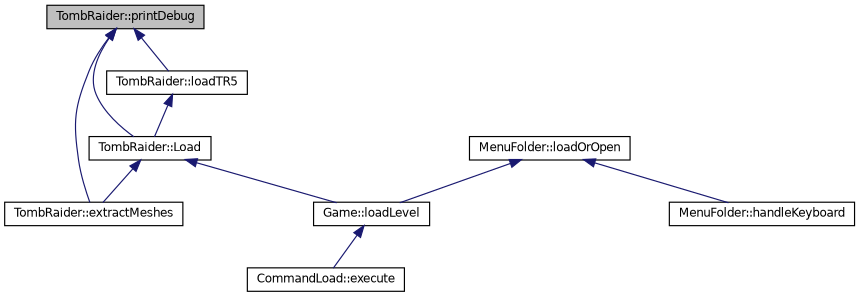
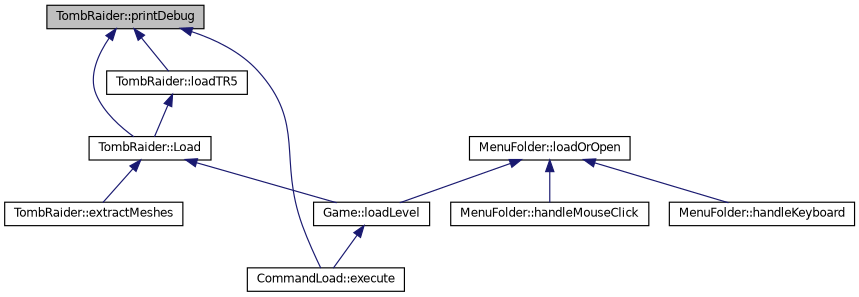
  digraph {
    rankdir=TB
    node [color=black fillcolor=white fontname=Helvetica fontsize=10 shape=record style=filled]
    edge [color=midnightblue dir=back fontname=Helvetica fontsize=10 labelfontname=Helvetica labelfontsize=10 style=solid]
    n1 [fillcolor=grey75 fontcolor=black height=0.2 label="TombRaider::printDebug" width=0.4]
    n2 [height=0.2 label="TombRaider::Load" width=0.4]
    n3 [height=0.2 label="TombRaider::extractMeshes" width=0.4]
    n4 [height=0.2 label="TombRaider::loadTR5" width=0.4]
    n5 [height=0.2 label="Game::loadLevel" width=0.4]
    n6 [height=0.2 label="CommandLoad::execute" width=0.4]
    n7 [height=0.2 label="MenuFolder::loadOrOpen" width=0.4]
    n8 [height=0.2 label="MenuFolder::handleKeyboard" width=0.4]
+   n9 [height=0.2 label="MenuFolder::handleMouseClick" width=0.4]
    n1 -> n2
-   n1 -> n3
+   n1 -> n6
    n1 -> n4
    n2 -> n3
    n2 -> n5
    n4 -> n2
    n5 -> n6
    n7 -> n5
    n7 -> n8
+   n7 -> n9
  }
